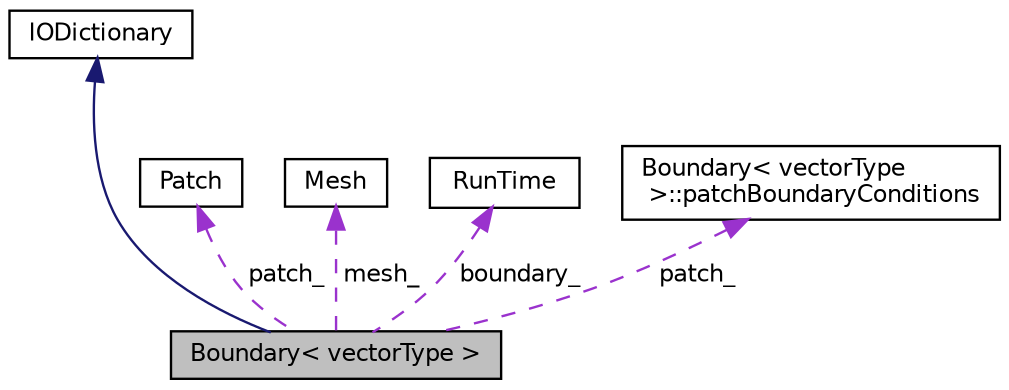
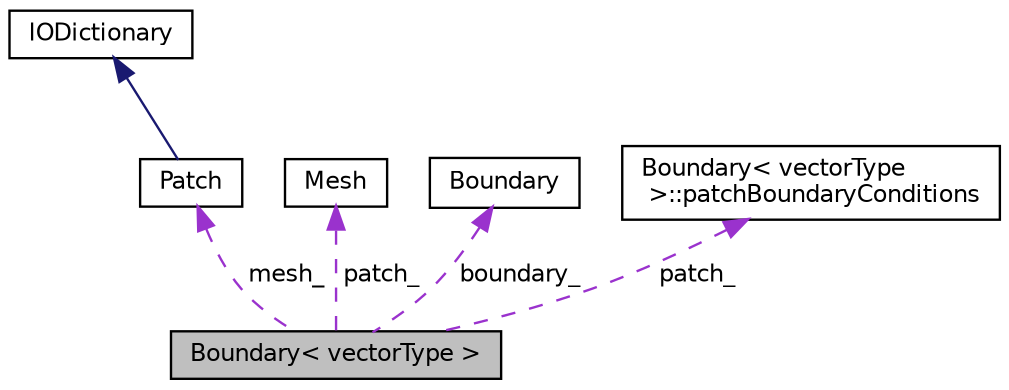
  digraph {
    node [color=black fontname=Helvetica fontsize=10 shape=record]
    edge [color=darkorchid3 dir=back fontname=Helvetica fontsize=10 labelfontname=Helvetica labelfontsize=10 style=dashed]
    n1 [fillcolor=grey75 fontcolor=black height=0.2 label="Boundary\< vectorType \>" style=filled width=0.4]
    n2 [height=0.2 label=IODictionary width=0.4]
    n3 [height=0.2 label=Mesh width=0.4]
-   n4 [height=0.2 label=RunTime width=0.4]
+   n4 [height=0.2 label=Boundary width=0.4]
    n5 [height=0.2 label=Patch width=0.4]
    n6 [height=0.2 label="Boundary\< vectorType\l \>::patchBoundaryConditions" width=0.4]
-   n2 -> n1 [color=midnightblue style=solid]
-   n3 -> n1 [label=" mesh_"]
+   n2 -> n5 [color=midnightblue style=solid]
+   n3 -> n1 [label=" patch_"]
    n4 -> n1 [label=" boundary_"]
-   n5 -> n1 [label=" patch_"]
+   n5 -> n1 [label=" mesh_"]
    n6 -> n1 [label=" patch_"]
  }
